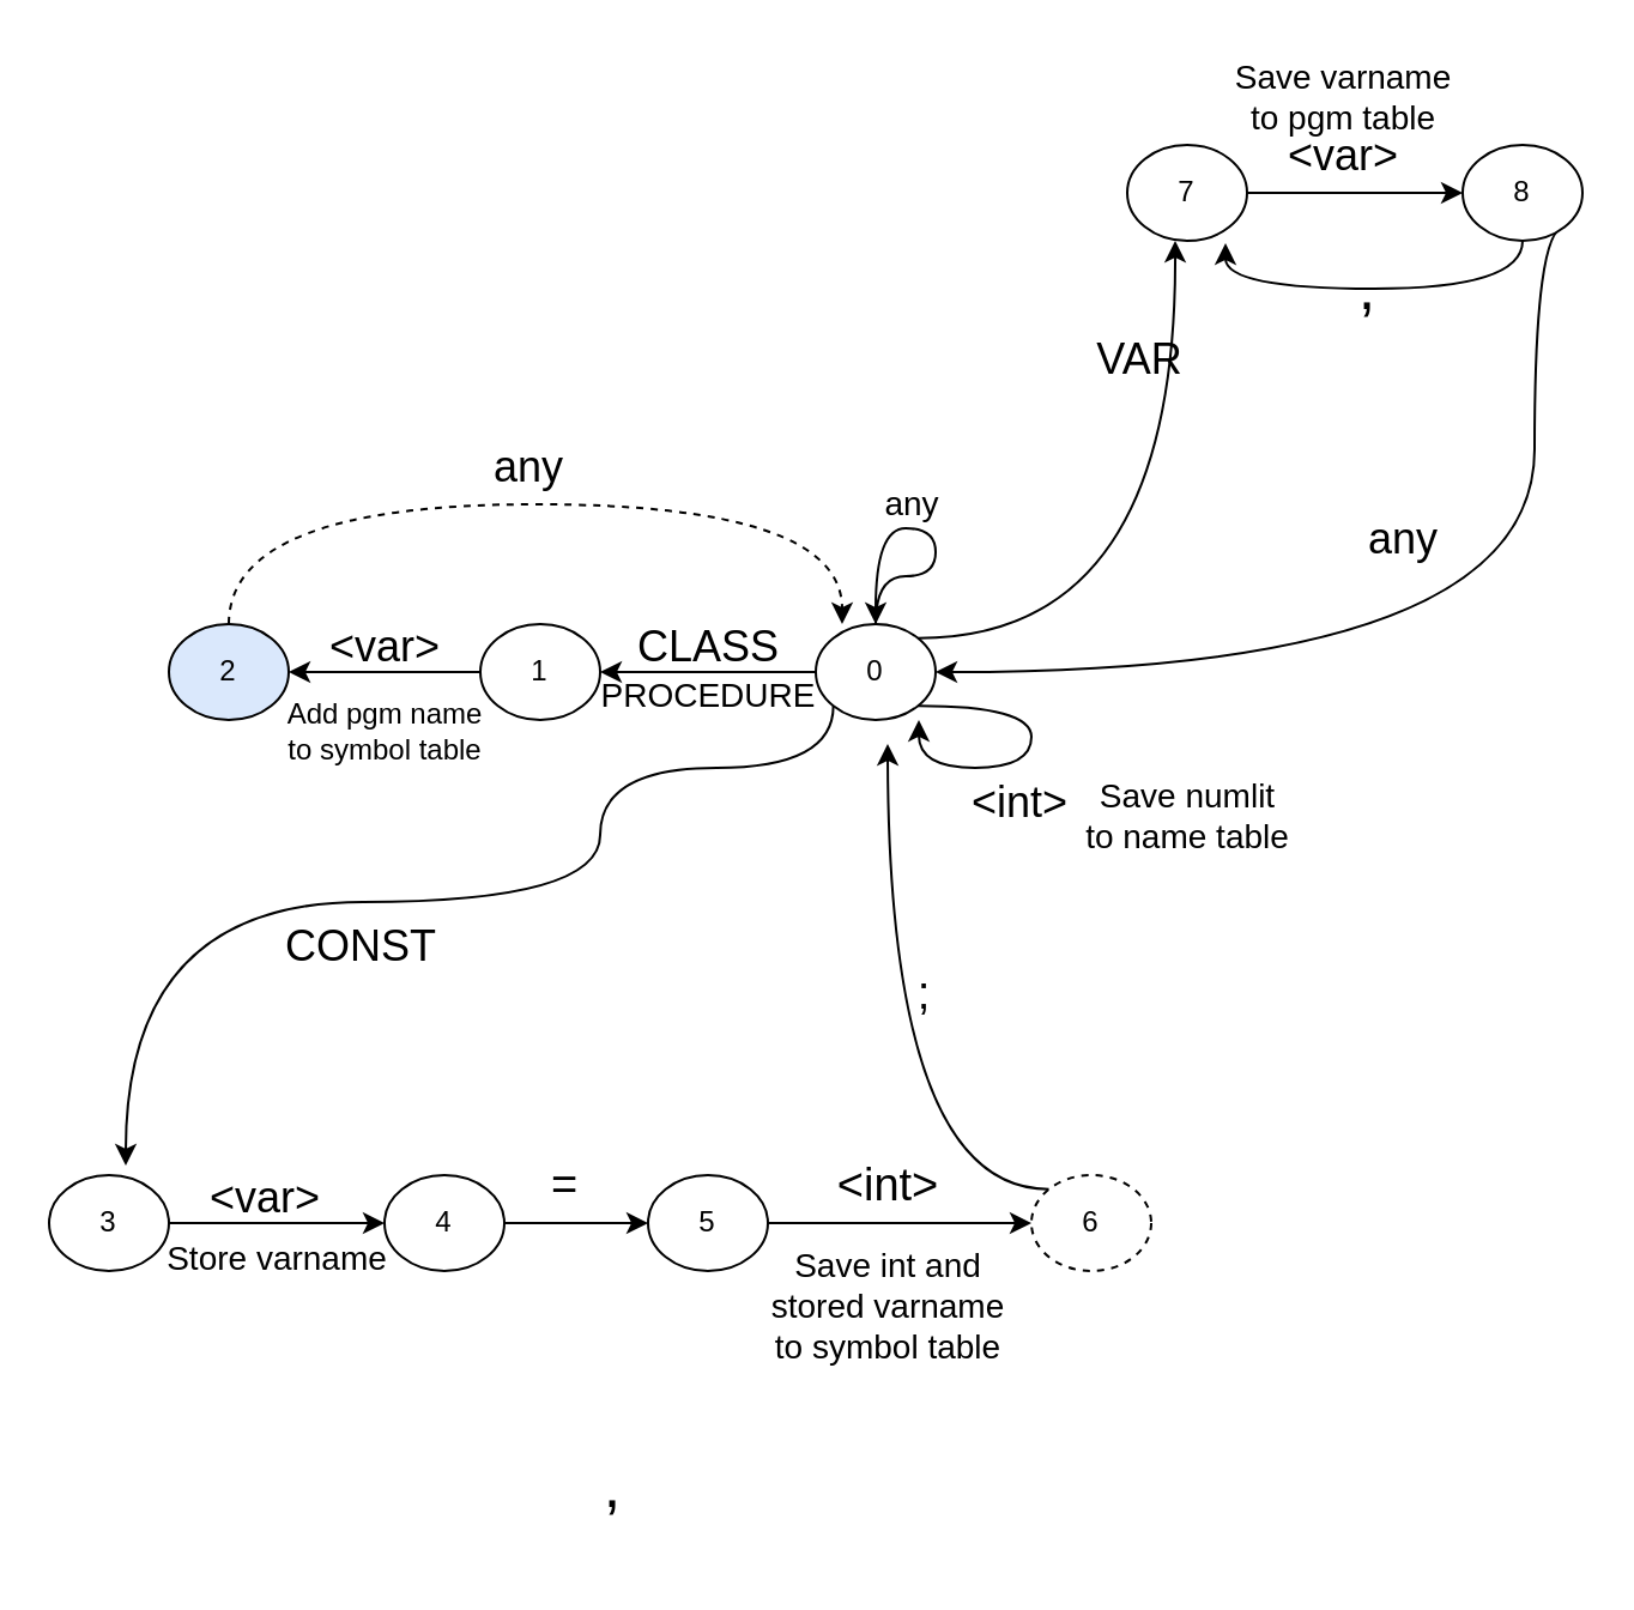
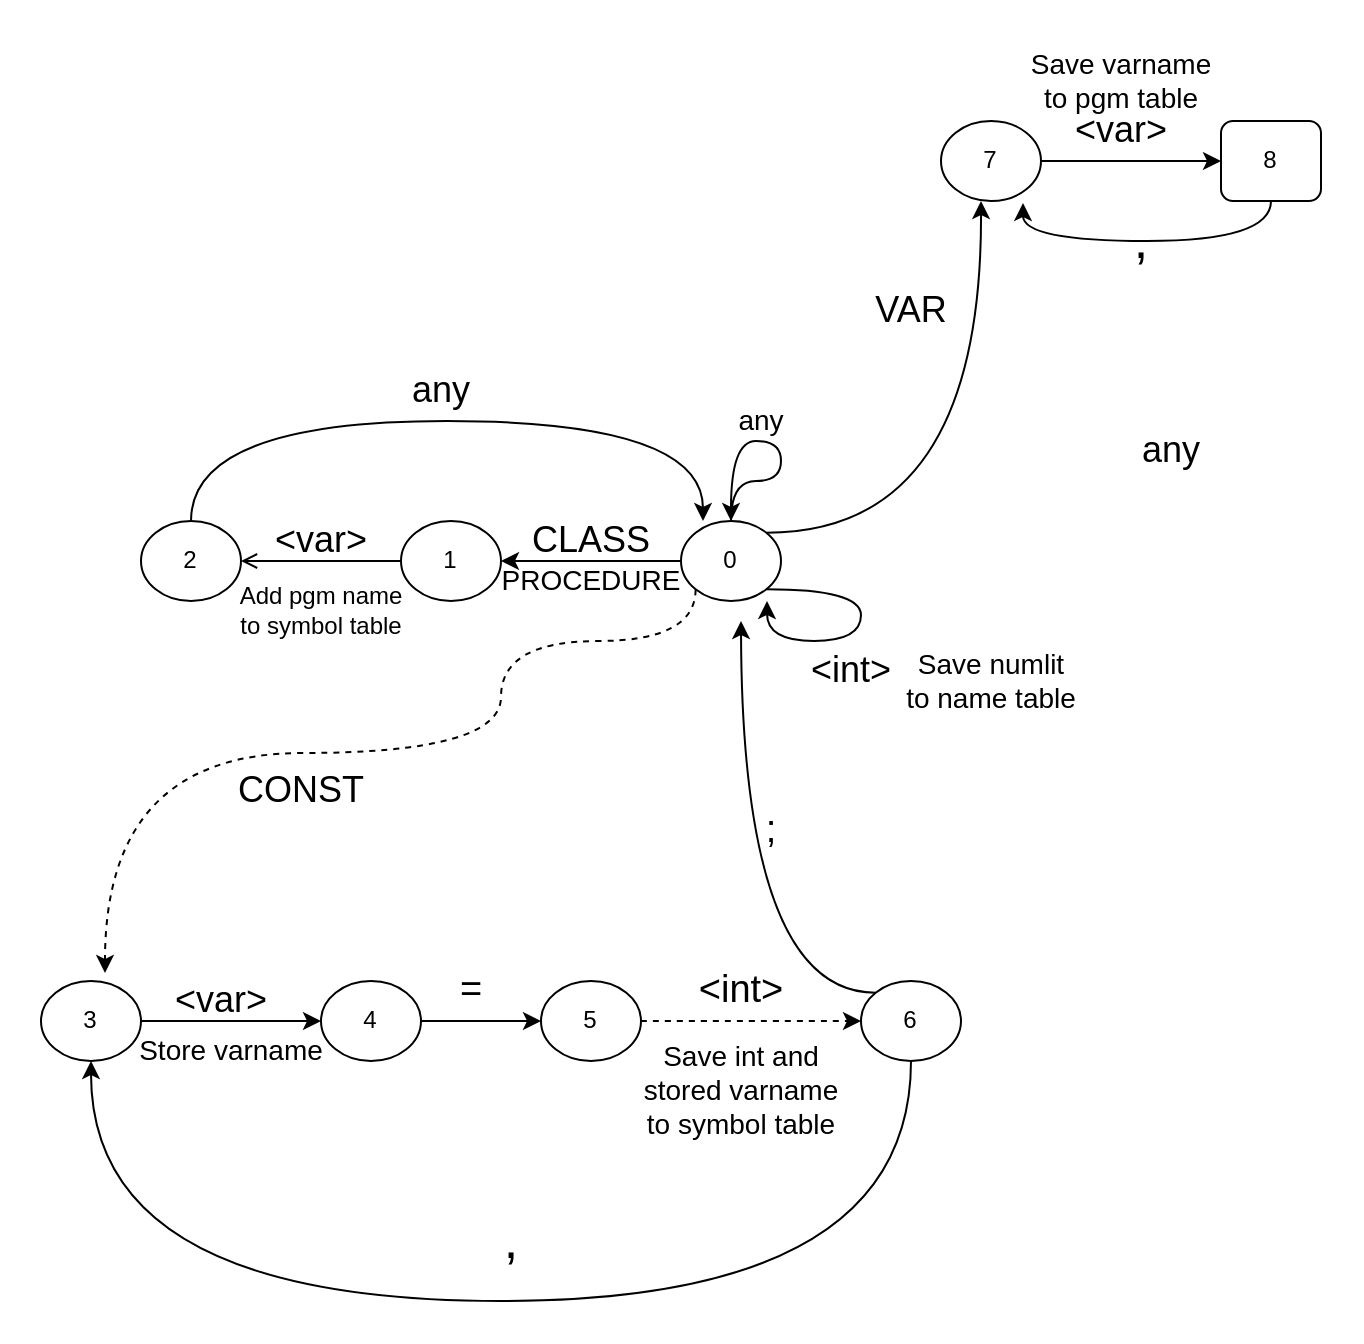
  <mxCell id="0" />
  <mxCell id="1" parent="0" />
  <mxCell id="2" style="edgeStyle=orthogonalEdgeStyle;rounded=0;orthogonalLoop=1;jettySize=auto;html=1;curved=1;" parent="1" source="7" edge="1"><mxGeometry relative="1" as="geometry"><mxPoint x="250" y="280" as="targetPoint" /></mxGeometry></mxCell>
- <mxCell id="3" style="edgeStyle=orthogonalEdgeStyle;curved=1;rounded=0;orthogonalLoop=1;jettySize=auto;html=1;exitX=0;exitY=1;exitDx=0;exitDy=0;entryX=0.64;entryY=-0.1;entryDx=0;entryDy=0;entryPerimeter=0;" parent="1" source="7" target="16" edge="1"><mxGeometry relative="1" as="geometry"><mxPoint x="220" y="400" as="targetPoint" /><Array as="points"><mxPoint x="347" y="320" /><mxPoint x="250" y="320" /><mxPoint x="250" y="376" /></Array></mxGeometry></mxCell>
+ <mxCell id="3" style="edgeStyle=orthogonalEdgeStyle;curved=1;rounded=0;orthogonalLoop=1;jettySize=auto;html=1;exitX=0;exitY=1;exitDx=0;exitDy=0;entryX=0.64;entryY=-0.1;entryDx=0;entryDy=0;entryPerimeter=0;dashed=1;" parent="1" source="7" target="16" edge="1"><mxGeometry relative="1" as="geometry"><mxPoint x="220" y="400" as="targetPoint" /><Array as="points"><mxPoint x="347" y="320" /><mxPoint x="250" y="320" /><mxPoint x="250" y="376" /></Array></mxGeometry></mxCell>
  <mxCell id="4" style="edgeStyle=orthogonalEdgeStyle;curved=1;rounded=0;orthogonalLoop=1;jettySize=auto;html=1;exitX=0.5;exitY=0;exitDx=0;exitDy=0;fontSize=14;" parent="1" source="7" target="7" edge="1"><mxGeometry relative="1" as="geometry"><mxPoint x="410" y="240" as="targetPoint" /><Array as="points"><mxPoint x="365" y="240" /><mxPoint x="390" y="240" /><mxPoint x="390" y="220" /><mxPoint x="365" y="220" /></Array></mxGeometry></mxCell>
  <mxCell id="5" style="edgeStyle=orthogonalEdgeStyle;curved=1;rounded=0;orthogonalLoop=1;jettySize=auto;html=1;exitX=1;exitY=0;exitDx=0;exitDy=0;fontSize=14;" parent="1" source="7" edge="1"><mxGeometry relative="1" as="geometry"><mxPoint x="490" y="100" as="targetPoint" /></mxGeometry></mxCell>
  <mxCell id="6" style="edgeStyle=orthogonalEdgeStyle;curved=1;rounded=0;orthogonalLoop=1;jettySize=auto;html=1;exitX=1;exitY=1;exitDx=0;exitDy=0;fontSize=26;" parent="1" source="7" edge="1"><mxGeometry relative="1" as="geometry"><mxPoint x="383" y="300" as="targetPoint" /><Array as="points"><mxPoint x="430" y="294" /><mxPoint x="430" y="320" /><mxPoint x="383" y="320" /></Array></mxGeometry></mxCell>
  <mxCell id="7" value="0" style="ellipse;whiteSpace=wrap;html=1;" parent="1" vertex="1"><mxGeometry x="340" y="260" width="50" height="40" as="geometry" /></mxCell>
- <mxCell id="8" style="edgeStyle=orthogonalEdgeStyle;rounded=0;orthogonalLoop=1;jettySize=auto;html=1;curved=1;" parent="1" source="9" target="11" edge="1"><mxGeometry relative="1" as="geometry" /></mxCell>
+ <mxCell id="8" style="edgeStyle=orthogonalEdgeStyle;rounded=0;orthogonalLoop=1;jettySize=auto;html=1;curved=1;endArrow=open;" parent="1" source="9" target="11" edge="1"><mxGeometry relative="1" as="geometry" /></mxCell>
  <mxCell id="9" value="1" style="ellipse;whiteSpace=wrap;html=1;" parent="1" vertex="1"><mxGeometry x="200" y="260" width="50" height="40" as="geometry" /></mxCell>
- <mxCell id="10" style="edgeStyle=orthogonalEdgeStyle;curved=1;rounded=0;orthogonalLoop=1;jettySize=auto;html=1;exitX=0.5;exitY=0;exitDx=0;exitDy=0;entryX=0.22;entryY=0;entryDx=0;entryDy=0;entryPerimeter=0;dashed=1;" parent="1" source="11" target="7" edge="1"><mxGeometry relative="1" as="geometry"><Array as="points"><mxPoint x="95" y="210" /><mxPoint x="351" y="210" /></Array></mxGeometry></mxCell>
- <mxCell id="11" value="&lt;div&gt;2&lt;/div&gt;" style="ellipse;whiteSpace=wrap;html=1;fillColor=#dae8fc;" parent="1" vertex="1"><mxGeometry x="70" y="260" width="50" height="40" as="geometry" /></mxCell>
+ <mxCell id="10" style="edgeStyle=orthogonalEdgeStyle;curved=1;rounded=0;orthogonalLoop=1;jettySize=auto;html=1;exitX=0.5;exitY=0;exitDx=0;exitDy=0;entryX=0.22;entryY=0;entryDx=0;entryDy=0;entryPerimeter=0;" parent="1" source="11" target="7" edge="1"><mxGeometry relative="1" as="geometry"><Array as="points"><mxPoint x="95" y="210" /><mxPoint x="351" y="210" /></Array></mxGeometry></mxCell>
+ <mxCell id="11" value="&lt;div&gt;2&lt;/div&gt;" style="ellipse;whiteSpace=wrap;html=1;" parent="1" vertex="1"><mxGeometry x="70" y="260" width="50" height="40" as="geometry" /></mxCell>
  <mxCell id="12" value="CLASS" style="text;html=1;align=center;verticalAlign=middle;resizable=0;points=[];autosize=1;strokeColor=none;fillColor=none;fontSize=18;" parent="1" vertex="1"><mxGeometry x="260" y="255" width="70" height="30" as="geometry" /></mxCell>
  <mxCell id="13" value="&amp;lt;var&amp;gt;" style="text;html=1;align=center;verticalAlign=middle;resizable=0;points=[];autosize=1;strokeColor=none;fillColor=none;fontSize=18;" parent="1" vertex="1"><mxGeometry x="130" y="255" width="60" height="30" as="geometry" /></mxCell>
  <mxCell id="14" value="&lt;div&gt;Add pgm name&lt;/div&gt;&lt;div&gt;to symbol table&lt;br&gt;&lt;/div&gt;" style="text;html=1;align=center;verticalAlign=middle;resizable=0;points=[];autosize=1;strokeColor=none;fillColor=none;" parent="1" vertex="1"><mxGeometry x="110" y="290" width="100" height="30" as="geometry" /></mxCell>
  <mxCell id="15" style="edgeStyle=orthogonalEdgeStyle;curved=1;rounded=0;orthogonalLoop=1;jettySize=auto;html=1;exitX=1;exitY=0.5;exitDx=0;exitDy=0;" parent="1" source="16" edge="1"><mxGeometry relative="1" as="geometry"><mxPoint x="160" y="510" as="targetPoint" /></mxGeometry></mxCell>
  <mxCell id="16" value="3" style="ellipse;whiteSpace=wrap;html=1;" parent="1" vertex="1"><mxGeometry x="20" y="490" width="50" height="40" as="geometry" /></mxCell>
  <mxCell id="17" style="edgeStyle=orthogonalEdgeStyle;curved=1;rounded=0;orthogonalLoop=1;jettySize=auto;html=1;exitX=1;exitY=0.5;exitDx=0;exitDy=0;" parent="1" source="18" edge="1"><mxGeometry relative="1" as="geometry"><mxPoint x="270" y="510" as="targetPoint" /></mxGeometry></mxCell>
  <mxCell id="18" value="4" style="ellipse;whiteSpace=wrap;html=1;" parent="1" vertex="1"><mxGeometry x="160" y="490" width="50" height="40" as="geometry" /></mxCell>
  <mxCell id="19" value="CONST" style="text;html=1;align=center;verticalAlign=middle;resizable=0;points=[];autosize=1;strokeColor=none;fillColor=none;fontSize=18;" parent="1" vertex="1"><mxGeometry x="110" y="380" width="80" height="30" as="geometry" /></mxCell>
  <mxCell id="20" value="&amp;lt;var&amp;gt;" style="text;html=1;align=center;verticalAlign=middle;resizable=0;points=[];autosize=1;strokeColor=none;fillColor=none;fontSize=18;" parent="1" vertex="1"><mxGeometry x="80" y="485" width="60" height="30" as="geometry" /></mxCell>
  <mxCell id="21" value="Store varname" style="text;html=1;align=center;verticalAlign=middle;resizable=0;points=[];autosize=1;strokeColor=none;fillColor=none;fontSize=14;" parent="1" vertex="1"><mxGeometry x="60" y="515" width="110" height="20" as="geometry" /></mxCell>
- <mxCell id="22" style="edgeStyle=orthogonalEdgeStyle;curved=1;rounded=0;orthogonalLoop=1;jettySize=auto;html=1;exitX=1;exitY=0.5;exitDx=0;exitDy=0;entryX=0;entryY=0.5;entryDx=0;entryDy=0;fontSize=18;" parent="1" source="23" target="27" edge="1"><mxGeometry relative="1" as="geometry"><mxPoint x="375" y="515" as="sourcePoint" /></mxGeometry></mxCell>
+ <mxCell id="22" style="edgeStyle=orthogonalEdgeStyle;curved=1;rounded=0;orthogonalLoop=1;jettySize=auto;html=1;exitX=1;exitY=0.5;exitDx=0;exitDy=0;entryX=0;entryY=0.5;entryDx=0;entryDy=0;fontSize=18;dashed=1;" parent="1" source="23" target="27" edge="1"><mxGeometry relative="1" as="geometry"><mxPoint x="375" y="515" as="sourcePoint" /></mxGeometry></mxCell>
  <mxCell id="23" value="5" style="ellipse;whiteSpace=wrap;html=1;" parent="1" vertex="1"><mxGeometry x="270" y="490" width="50" height="40" as="geometry" /></mxCell>
  <mxCell id="24" value="=" style="text;html=1;align=center;verticalAlign=middle;resizable=0;points=[];autosize=1;strokeColor=none;fillColor=none;fontSize=19;" parent="1" vertex="1"><mxGeometry x="220" y="480" width="30" height="30" as="geometry" /></mxCell>
  <mxCell id="25" style="edgeStyle=orthogonalEdgeStyle;curved=1;rounded=0;orthogonalLoop=1;jettySize=auto;html=1;exitX=0;exitY=0;exitDx=0;exitDy=0;fontSize=14;" parent="1" source="27" edge="1"><mxGeometry relative="1" as="geometry"><mxPoint x="370" y="310" as="targetPoint" /></mxGeometry></mxCell>
- <mxCell id="27" value="6" style="ellipse;whiteSpace=wrap;html=1;dashed=1;" parent="1" vertex="1"><mxGeometry x="430" y="490" width="50" height="40" as="geometry" /></mxCell>
+ <mxCell id="26" style="edgeStyle=orthogonalEdgeStyle;curved=1;rounded=0;orthogonalLoop=1;jettySize=auto;html=1;exitX=0.5;exitY=1;exitDx=0;exitDy=0;entryX=0.5;entryY=1;entryDx=0;entryDy=0;fontSize=14;" parent="1" source="27" target="16" edge="1"><mxGeometry relative="1" as="geometry"><Array as="points"><mxPoint x="455" y="650" /><mxPoint x="45" y="650" /></Array></mxGeometry></mxCell>
+ <mxCell id="27" value="6" style="ellipse;whiteSpace=wrap;html=1;" parent="1" vertex="1"><mxGeometry x="430" y="490" width="50" height="40" as="geometry" /></mxCell>
  <mxCell id="28" value="&amp;lt;int&amp;gt;" style="text;html=1;align=center;verticalAlign=middle;resizable=0;points=[];autosize=1;strokeColor=none;fillColor=none;fontSize=19;" parent="1" vertex="1"><mxGeometry x="340" y="480" width="60" height="30" as="geometry" /></mxCell>
  <mxCell id="29" value="&lt;div&gt;Save int and&lt;/div&gt;&lt;div&gt;stored varname&lt;br&gt;&lt;/div&gt;&lt;div&gt;to symbol table&lt;br&gt;&lt;/div&gt;" style="text;html=1;align=center;verticalAlign=middle;resizable=0;points=[];autosize=1;strokeColor=none;fillColor=none;fontSize=14;" parent="1" vertex="1"><mxGeometry x="315" y="515" width="110" height="60" as="geometry" /></mxCell>
  <mxCell id="30" value=";" style="text;html=1;align=center;verticalAlign=middle;resizable=0;points=[];autosize=1;strokeColor=none;fillColor=none;fontSize=19;" parent="1" vertex="1"><mxGeometry x="375" y="400" width="20" height="30" as="geometry" /></mxCell>
  <mxCell id="31" value="any" style="text;html=1;align=center;verticalAlign=middle;resizable=0;points=[];autosize=1;strokeColor=none;fillColor=none;fontSize=14;" parent="1" vertex="1"><mxGeometry x="360" y="200" width="40" height="20" as="geometry" /></mxCell>
- <mxCell id="32" value="VAR" style="text;html=1;align=center;verticalAlign=middle;resizable=0;points=[];autosize=1;strokeColor=none;fillColor=none;fontSize=18;" parent="1" vertex="1"><mxGeometry x="450" y="135" width="50" height="30" as="geometry" /></mxCell>
+ <mxCell id="32" value="VAR" style="text;html=1;align=center;verticalAlign=middle;resizable=0;points=[];autosize=1;strokeColor=none;fillColor=none;fontSize=18;" parent="1" vertex="1"><mxGeometry x="430" y="140" width="50" height="30" as="geometry" /></mxCell>
  <mxCell id="33" style="edgeStyle=orthogonalEdgeStyle;curved=1;rounded=0;orthogonalLoop=1;jettySize=auto;html=1;exitX=1;exitY=0.5;exitDx=0;exitDy=0;entryX=0;entryY=0.5;entryDx=0;entryDy=0;fontSize=14;" parent="1" source="34" target="37" edge="1"><mxGeometry relative="1" as="geometry" /></mxCell>
  <mxCell id="34" value="7" style="ellipse;whiteSpace=wrap;html=1;" parent="1" vertex="1"><mxGeometry x="470" y="60" width="50" height="40" as="geometry" /></mxCell>
  <mxCell id="35" style="edgeStyle=orthogonalEdgeStyle;curved=1;rounded=0;orthogonalLoop=1;jettySize=auto;html=1;exitX=0.5;exitY=1;exitDx=0;exitDy=0;entryX=0.82;entryY=1.025;entryDx=0;entryDy=0;entryPerimeter=0;fontSize=14;" parent="1" source="37" target="34" edge="1"><mxGeometry relative="1" as="geometry" /></mxCell>
- <mxCell id="36" style="edgeStyle=orthogonalEdgeStyle;curved=1;rounded=0;orthogonalLoop=1;jettySize=auto;html=1;exitX=1;exitY=1;exitDx=0;exitDy=0;entryX=1;entryY=0.5;entryDx=0;entryDy=0;fontSize=26;" parent="1" source="37" target="7" edge="1"><mxGeometry relative="1" as="geometry"><Array as="points"><mxPoint x="640" y="94" /><mxPoint x="640" y="280" /></Array></mxGeometry></mxCell>
- <mxCell id="37" value="&lt;div&gt;8&lt;/div&gt;" style="ellipse;whiteSpace=wrap;html=1;" parent="1" vertex="1"><mxGeometry x="610" y="60" width="50" height="40" as="geometry" /></mxCell>
+ <mxCell id="37" value="&lt;div&gt;8&lt;/div&gt;" style="whiteSpace=wrap;html=1;rounded=1;" parent="1" vertex="1"><mxGeometry x="610" y="60" width="50" height="40" as="geometry" /></mxCell>
  <mxCell id="38" value="&amp;lt;var&amp;gt;" style="text;html=1;align=center;verticalAlign=middle;resizable=0;points=[];autosize=1;strokeColor=none;fillColor=none;fontSize=18;" parent="1" vertex="1"><mxGeometry x="530" y="50" width="60" height="30" as="geometry" /></mxCell>
  <mxCell id="39" value="&lt;div&gt;Save varname&lt;/div&gt;&lt;div&gt;to pgm table&lt;br&gt;&lt;/div&gt;" style="text;html=1;align=center;verticalAlign=middle;resizable=0;points=[];autosize=1;strokeColor=none;fillColor=none;fontSize=14;" parent="1" vertex="1"><mxGeometry x="505" y="20" width="110" height="40" as="geometry" /></mxCell>
  <mxCell id="40" value="," style="text;html=1;align=center;verticalAlign=middle;resizable=0;points=[];autosize=1;strokeColor=none;fillColor=none;fontSize=26;" parent="1" vertex="1"><mxGeometry x="560" y="100" width="20" height="40" as="geometry" /></mxCell>
  <mxCell id="41" value="any" style="text;html=1;align=center;verticalAlign=middle;resizable=0;points=[];autosize=1;strokeColor=none;fillColor=none;fontSize=18;" parent="1" vertex="1"><mxGeometry x="565" y="210" width="40" height="30" as="geometry" /></mxCell>
  <mxCell id="42" value="&amp;lt;int&amp;gt;" style="text;html=1;align=center;verticalAlign=middle;resizable=0;points=[];autosize=1;strokeColor=none;fillColor=none;fontSize=18;" parent="1" vertex="1"><mxGeometry x="395" y="320" width="60" height="30" as="geometry" /></mxCell>
  <mxCell id="43" value="&lt;div&gt;Save numlit&lt;br&gt;&lt;/div&gt;&lt;div&gt;to name table&lt;br&gt;&lt;/div&gt;" style="text;html=1;align=center;verticalAlign=middle;resizable=0;points=[];autosize=1;strokeColor=none;fillColor=none;fontSize=14;" parent="1" vertex="1"><mxGeometry x="440" y="320" width="110" height="40" as="geometry" /></mxCell>
  <mxCell id="44" value="PROCEDURE" style="text;html=1;align=center;verticalAlign=middle;resizable=0;points=[];autosize=1;strokeColor=none;fillColor=none;fontSize=14;" parent="1" vertex="1"><mxGeometry x="245" y="280" width="100" height="20" as="geometry" /></mxCell>
  <mxCell id="45" value="any" style="text;html=1;align=center;verticalAlign=middle;resizable=0;points=[];autosize=1;strokeColor=none;fillColor=none;fontSize=18;" parent="1" vertex="1"><mxGeometry x="200" y="180" width="40" height="30" as="geometry" /></mxCell>
  <mxCell id="46" value="," style="text;html=1;align=center;verticalAlign=middle;resizable=0;points=[];autosize=1;strokeColor=none;fillColor=none;fontSize=26;" parent="1" vertex="1"><mxGeometry x="245" y="600" width="20" height="40" as="geometry" /></mxCell>
